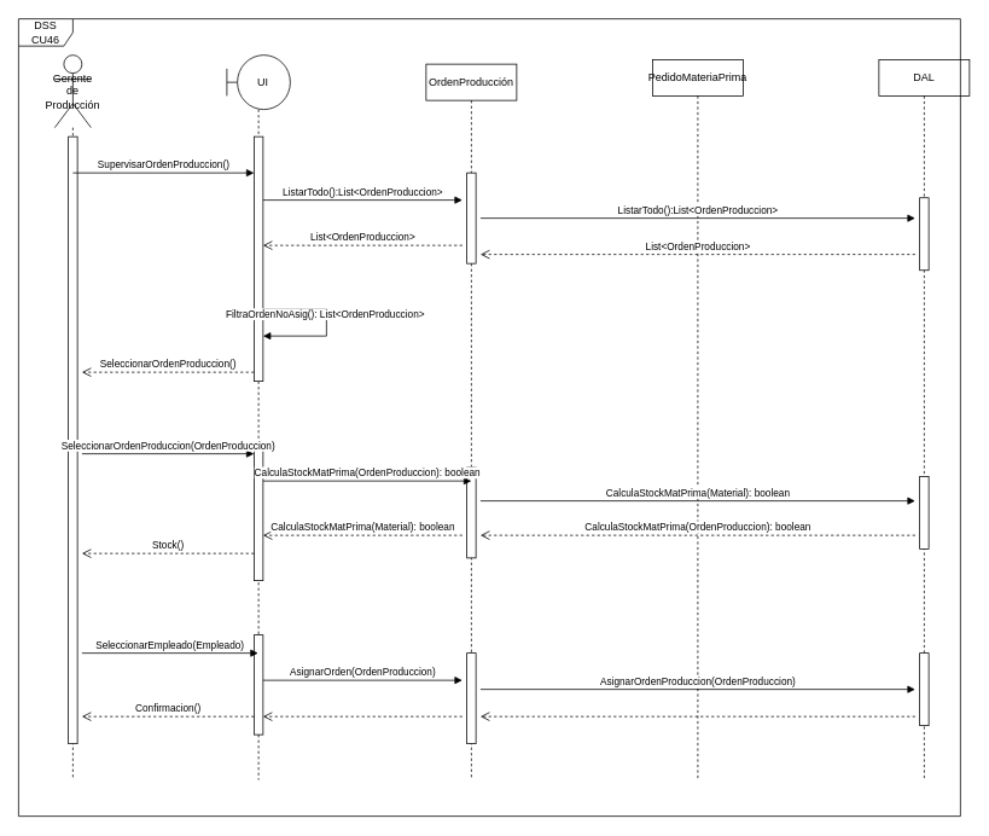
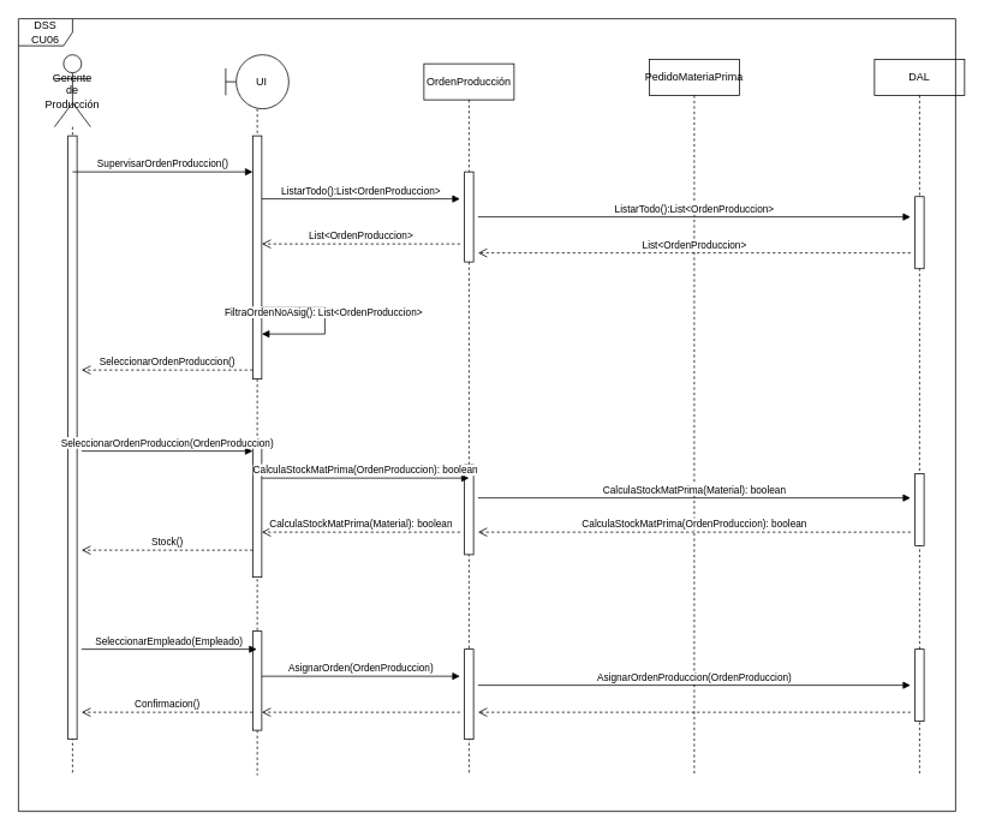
  <mxCell id="0" />
  <mxCell id="1" parent="0" />
  <mxCell id="2" value="Gerente&lt;div&gt;de Producción&lt;/div&gt;" style="shape=umlLifeline;perimeter=lifelinePerimeter;whiteSpace=wrap;html=1;container=1;dropTarget=0;collapsible=0;recursiveResize=0;outlineConnect=0;portConstraint=eastwest;newEdgeStyle={&quot;curved&quot;:0,&quot;rounded&quot;:0};participant=umlActor;size=80;" vertex="1" parent="1"><mxGeometry x="60" y="60" width="40" height="800" as="geometry" /></mxCell>
  <mxCell id="3" value="" style="html=1;points=[[0,0,0,0,5],[0,1,0,0,-5],[1,0,0,0,5],[1,1,0,0,-5]];perimeter=orthogonalPerimeter;outlineConnect=0;targetShapes=umlLifeline;portConstraint=eastwest;newEdgeStyle={&quot;curved&quot;:0,&quot;rounded&quot;:0};" vertex="1" parent="2"><mxGeometry x="15" y="90" width="10" height="670" as="geometry" /></mxCell>
  <mxCell id="4" value="&amp;nbsp; &amp;nbsp;UI" style="shape=umlLifeline;perimeter=lifelinePerimeter;whiteSpace=wrap;html=1;container=1;dropTarget=0;collapsible=0;recursiveResize=0;outlineConnect=0;portConstraint=eastwest;newEdgeStyle={&quot;curved&quot;:0,&quot;rounded&quot;:0};participant=umlBoundary;size=60;" vertex="1" parent="1"><mxGeometry x="250" y="60" width="70" height="800" as="geometry" /></mxCell>
  <mxCell id="5" value="" style="html=1;points=[[0,0,0,0,5],[0,1,0,0,-5],[1,0,0,0,5],[1,1,0,0,-5]];perimeter=orthogonalPerimeter;outlineConnect=0;targetShapes=umlLifeline;portConstraint=eastwest;newEdgeStyle={&quot;curved&quot;:0,&quot;rounded&quot;:0};" vertex="1" parent="4"><mxGeometry x="30" y="90" width="10" height="270" as="geometry" /></mxCell>
  <mxCell id="6" value="" style="html=1;points=[[0,0,0,0,5],[0,1,0,0,-5],[1,0,0,0,5],[1,1,0,0,-5]];perimeter=orthogonalPerimeter;outlineConnect=0;targetShapes=umlLifeline;portConstraint=eastwest;newEdgeStyle={&quot;curved&quot;:0,&quot;rounded&quot;:0};" vertex="1" parent="4"><mxGeometry x="30" y="425" width="10" height="155" as="geometry" /></mxCell>
  <mxCell id="7" value="" style="html=1;points=[[0,0,0,0,5],[0,1,0,0,-5],[1,0,0,0,5],[1,1,0,0,-5]];perimeter=orthogonalPerimeter;outlineConnect=0;targetShapes=umlLifeline;portConstraint=eastwest;newEdgeStyle={&quot;curved&quot;:0,&quot;rounded&quot;:0};" vertex="1" parent="4"><mxGeometry x="30" y="640" width="10" height="110" as="geometry" /></mxCell>
  <mxCell id="8" value="OrdenProducción" style="shape=umlLifeline;perimeter=lifelinePerimeter;whiteSpace=wrap;html=1;container=1;dropTarget=0;collapsible=0;recursiveResize=0;outlineConnect=0;portConstraint=eastwest;newEdgeStyle={&quot;curved&quot;:0,&quot;rounded&quot;:0};" vertex="1" parent="1"><mxGeometry x="470" y="70" width="100" height="790" as="geometry" /></mxCell>
  <mxCell id="9" value="" style="html=1;points=[[0,0,0,0,5],[0,1,0,0,-5],[1,0,0,0,5],[1,1,0,0,-5]];perimeter=orthogonalPerimeter;outlineConnect=0;targetShapes=umlLifeline;portConstraint=eastwest;newEdgeStyle={&quot;curved&quot;:0,&quot;rounded&quot;:0};" vertex="1" parent="8"><mxGeometry x="45" y="120" width="10" height="100" as="geometry" /></mxCell>
  <mxCell id="10" value="" style="html=1;points=[[0,0,0,0,5],[0,1,0,0,-5],[1,0,0,0,5],[1,1,0,0,-5]];perimeter=orthogonalPerimeter;outlineConnect=0;targetShapes=umlLifeline;portConstraint=eastwest;newEdgeStyle={&quot;curved&quot;:0,&quot;rounded&quot;:0};" vertex="1" parent="8"><mxGeometry x="45" y="445" width="10" height="100" as="geometry" /></mxCell>
  <mxCell id="11" value="" style="html=1;points=[[0,0,0,0,5],[0,1,0,0,-5],[1,0,0,0,5],[1,1,0,0,-5]];perimeter=orthogonalPerimeter;outlineConnect=0;targetShapes=umlLifeline;portConstraint=eastwest;newEdgeStyle={&quot;curved&quot;:0,&quot;rounded&quot;:0};" vertex="1" parent="8"><mxGeometry x="45" y="650" width="10" height="100" as="geometry" /></mxCell>
  <mxCell id="12" value="PedidoMateriaPrima" style="shape=umlLifeline;perimeter=lifelinePerimeter;whiteSpace=wrap;html=1;container=1;dropTarget=0;collapsible=0;recursiveResize=0;outlineConnect=0;portConstraint=eastwest;newEdgeStyle={&quot;curved&quot;:0,&quot;rounded&quot;:0};" vertex="1" parent="1"><mxGeometry x="720" y="65" width="100" height="795" as="geometry" /></mxCell>
  <mxCell id="13" value="DAL" style="shape=umlLifeline;perimeter=lifelinePerimeter;whiteSpace=wrap;html=1;container=1;dropTarget=0;collapsible=0;recursiveResize=0;outlineConnect=0;portConstraint=eastwest;newEdgeStyle={&quot;curved&quot;:0,&quot;rounded&quot;:0};" vertex="1" parent="1"><mxGeometry x="970" y="65" width="100" height="795" as="geometry" /></mxCell>
  <mxCell id="14" value="" style="html=1;points=[[0,0,0,0,5],[0,1,0,0,-5],[1,0,0,0,5],[1,1,0,0,-5]];perimeter=orthogonalPerimeter;outlineConnect=0;targetShapes=umlLifeline;portConstraint=eastwest;newEdgeStyle={&quot;curved&quot;:0,&quot;rounded&quot;:0};" vertex="1" parent="13"><mxGeometry x="45" y="152.5" width="10" height="80" as="geometry" /></mxCell>
  <mxCell id="15" value="" style="html=1;points=[[0,0,0,0,5],[0,1,0,0,-5],[1,0,0,0,5],[1,1,0,0,-5]];perimeter=orthogonalPerimeter;outlineConnect=0;targetShapes=umlLifeline;portConstraint=eastwest;newEdgeStyle={&quot;curved&quot;:0,&quot;rounded&quot;:0};" vertex="1" parent="13"><mxGeometry x="45" y="460" width="10" height="80" as="geometry" /></mxCell>
  <mxCell id="16" value="" style="html=1;points=[[0,0,0,0,5],[0,1,0,0,-5],[1,0,0,0,5],[1,1,0,0,-5]];perimeter=orthogonalPerimeter;outlineConnect=0;targetShapes=umlLifeline;portConstraint=eastwest;newEdgeStyle={&quot;curved&quot;:0,&quot;rounded&quot;:0};" vertex="1" parent="13"><mxGeometry x="45" y="655" width="10" height="80" as="geometry" /></mxCell>
  <mxCell id="17" value="SupervisarOrdenProduccion()" style="html=1;verticalAlign=bottom;endArrow=block;curved=0;rounded=0;" edge="1" parent="1"><mxGeometry width="80" relative="1" as="geometry"><mxPoint x="80" y="190" as="sourcePoint" /><mxPoint x="280" y="190" as="targetPoint" /></mxGeometry></mxCell>
  <mxCell id="18" value="ListarTodo():List&amp;lt;OrdenProduccion&amp;gt;" style="html=1;verticalAlign=bottom;endArrow=block;curved=0;rounded=0;" edge="1" parent="1"><mxGeometry width="80" relative="1" as="geometry"><mxPoint x="290" y="220" as="sourcePoint" /><mxPoint x="510" y="220" as="targetPoint" /></mxGeometry></mxCell>
  <mxCell id="19" value="ListarTodo():List&amp;lt;OrdenProduccion&amp;gt;" style="html=1;verticalAlign=bottom;endArrow=block;curved=0;rounded=0;" edge="1" parent="1"><mxGeometry width="80" relative="1" as="geometry"><mxPoint x="530" y="240" as="sourcePoint" /><mxPoint x="1010" y="240" as="targetPoint" /></mxGeometry></mxCell>
  <mxCell id="20" value="List&amp;lt;OrdenProduccion&amp;gt;" style="html=1;verticalAlign=bottom;endArrow=open;dashed=1;endSize=8;curved=0;rounded=0;" edge="1" parent="1"><mxGeometry relative="1" as="geometry"><mxPoint x="1010" y="280" as="sourcePoint" /><mxPoint x="530" y="280" as="targetPoint" /></mxGeometry></mxCell>
  <mxCell id="21" value="List&amp;lt;OrdenProduccion&amp;gt;" style="html=1;verticalAlign=bottom;endArrow=open;dashed=1;endSize=8;curved=0;rounded=0;" edge="1" parent="1" target="5"><mxGeometry relative="1" as="geometry"><mxPoint x="510" y="270" as="sourcePoint" /><mxPoint x="300" y="270" as="targetPoint" /></mxGeometry></mxCell>
  <mxCell id="22" value="FiltraOrdenNoAsig(): List&amp;lt;OrdenProduccion&amp;gt;&amp;nbsp;" style="html=1;verticalAlign=bottom;endArrow=block;curved=0;rounded=0;" edge="1" parent="1"><mxGeometry width="80" relative="1" as="geometry"><mxPoint x="290" y="340" as="sourcePoint" /><mxPoint x="290" y="370" as="targetPoint" /><Array as="points"><mxPoint x="360" y="340" /><mxPoint x="360" y="370" /></Array></mxGeometry></mxCell>
  <mxCell id="23" value="SeleccionarOrdenProduccion()" style="html=1;verticalAlign=bottom;endArrow=open;dashed=1;endSize=8;curved=0;rounded=0;" edge="1" parent="1"><mxGeometry relative="1" as="geometry"><mxPoint x="280" y="410" as="sourcePoint" /><mxPoint x="90" y="410" as="targetPoint" /><mxPoint as="offset" /></mxGeometry></mxCell>
  <mxCell id="24" value="SeleccionarOrdenProduccion(OrdenProduccion)" style="html=1;verticalAlign=bottom;endArrow=block;curved=0;rounded=0;" edge="1" parent="1"><mxGeometry width="80" relative="1" as="geometry"><mxPoint x="90" y="500" as="sourcePoint" /><mxPoint x="280" y="500" as="targetPoint" /></mxGeometry></mxCell>
  <mxCell id="25" value="CalculaStockMatPrima(OrdenProduccion): boolean" style="html=1;verticalAlign=bottom;endArrow=block;curved=0;rounded=0;" edge="1" parent="1"><mxGeometry width="80" relative="1" as="geometry"><mxPoint x="290" y="530" as="sourcePoint" /><mxPoint x="520" y="530" as="targetPoint" /></mxGeometry></mxCell>
  <mxCell id="26" value="CalculaStockMatPrima(Material): boolean" style="html=1;verticalAlign=bottom;endArrow=block;curved=0;rounded=0;" edge="1" parent="1"><mxGeometry width="80" relative="1" as="geometry"><mxPoint x="530" y="552" as="sourcePoint" /><mxPoint x="1010" y="552" as="targetPoint" /></mxGeometry></mxCell>
  <mxCell id="27" value="CalculaStockMatPrima(OrdenProduccion): boolean" style="html=1;verticalAlign=bottom;endArrow=open;dashed=1;endSize=8;curved=0;rounded=0;" edge="1" parent="1"><mxGeometry relative="1" as="geometry"><mxPoint x="1010" y="590" as="sourcePoint" /><mxPoint x="530" y="590" as="targetPoint" /></mxGeometry></mxCell>
  <mxCell id="28" value="CalculaStockMatPrima(Material): boolean" style="html=1;verticalAlign=bottom;endArrow=open;dashed=1;endSize=8;curved=0;rounded=0;" edge="1" parent="1" target="6"><mxGeometry relative="1" as="geometry"><mxPoint x="510" y="590" as="sourcePoint" /><mxPoint x="430" y="590" as="targetPoint" /></mxGeometry></mxCell>
  <mxCell id="29" value="Stock()" style="html=1;verticalAlign=bottom;endArrow=open;dashed=1;endSize=8;curved=0;rounded=0;" edge="1" parent="1"><mxGeometry relative="1" as="geometry"><mxPoint x="280" y="610" as="sourcePoint" /><mxPoint x="90" y="610" as="targetPoint" /></mxGeometry></mxCell>
  <mxCell id="30" value="SeleccionarEmpleado(Empleado)" style="html=1;verticalAlign=bottom;endArrow=block;curved=0;rounded=0;" edge="1" parent="1" target="4"><mxGeometry width="80" relative="1" as="geometry"><mxPoint x="90" y="720" as="sourcePoint" /><mxPoint x="160" y="720" as="targetPoint" /></mxGeometry></mxCell>
  <mxCell id="31" value="AsignarOrden(OrdenProduccion)" style="html=1;verticalAlign=bottom;endArrow=block;curved=0;rounded=0;" edge="1" parent="1"><mxGeometry width="80" relative="1" as="geometry"><mxPoint x="290" y="750" as="sourcePoint" /><mxPoint x="510" y="750" as="targetPoint" /></mxGeometry></mxCell>
  <mxCell id="32" value="AsignarOrdenProduccion(OrdenProduccion)" style="html=1;verticalAlign=bottom;endArrow=block;curved=0;rounded=0;" edge="1" parent="1"><mxGeometry width="80" relative="1" as="geometry"><mxPoint x="530" y="760" as="sourcePoint" /><mxPoint x="1010" y="760" as="targetPoint" /></mxGeometry></mxCell>
  <mxCell id="33" value="" style="html=1;verticalAlign=bottom;endArrow=open;dashed=1;endSize=8;curved=0;rounded=0;" edge="1" parent="1"><mxGeometry relative="1" as="geometry"><mxPoint x="1010" y="790" as="sourcePoint" /><mxPoint x="530" y="790" as="targetPoint" /></mxGeometry></mxCell>
  <mxCell id="34" value="" style="html=1;verticalAlign=bottom;endArrow=open;dashed=1;endSize=8;curved=0;rounded=0;" edge="1" parent="1" target="7"><mxGeometry relative="1" as="geometry"><mxPoint x="510" y="790" as="sourcePoint" /><mxPoint x="300" y="790" as="targetPoint" /></mxGeometry></mxCell>
  <mxCell id="35" value="Confirmacion()" style="html=1;verticalAlign=bottom;endArrow=open;dashed=1;endSize=8;curved=0;rounded=0;" edge="1" parent="1" source="7"><mxGeometry relative="1" as="geometry"><mxPoint x="270" y="790" as="sourcePoint" /><mxPoint x="90" y="790" as="targetPoint" /></mxGeometry></mxCell>
- <mxCell id="36" value="DSS CU46" style="shape=umlFrame;whiteSpace=wrap;html=1;pointerEvents=0;" vertex="1" parent="1"><mxGeometry x="20" y="20" width="1040" height="880" as="geometry" /></mxCell>
+ <mxCell id="36" value="DSS CU06" style="shape=umlFrame;whiteSpace=wrap;html=1;pointerEvents=0;" vertex="1" parent="1"><mxGeometry x="20" y="20" width="1040" height="880" as="geometry" /></mxCell>
